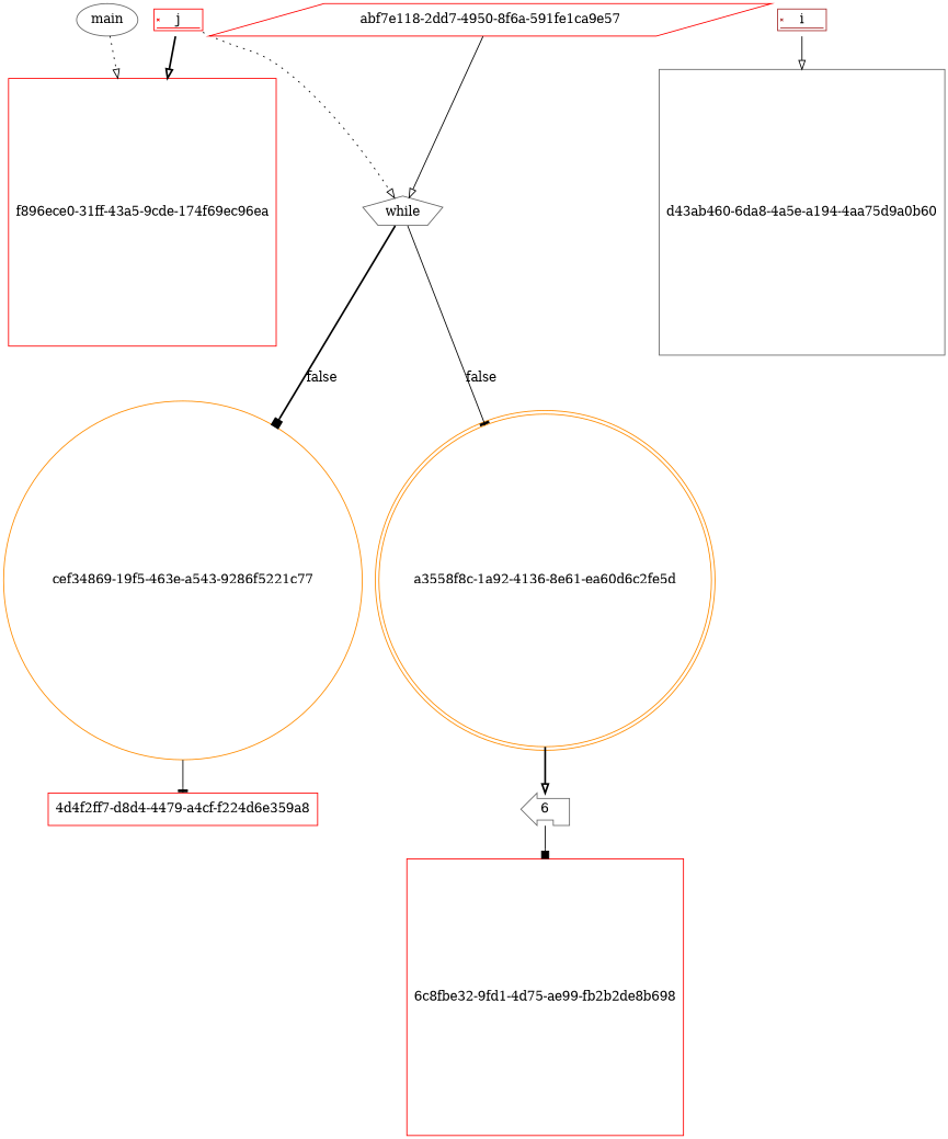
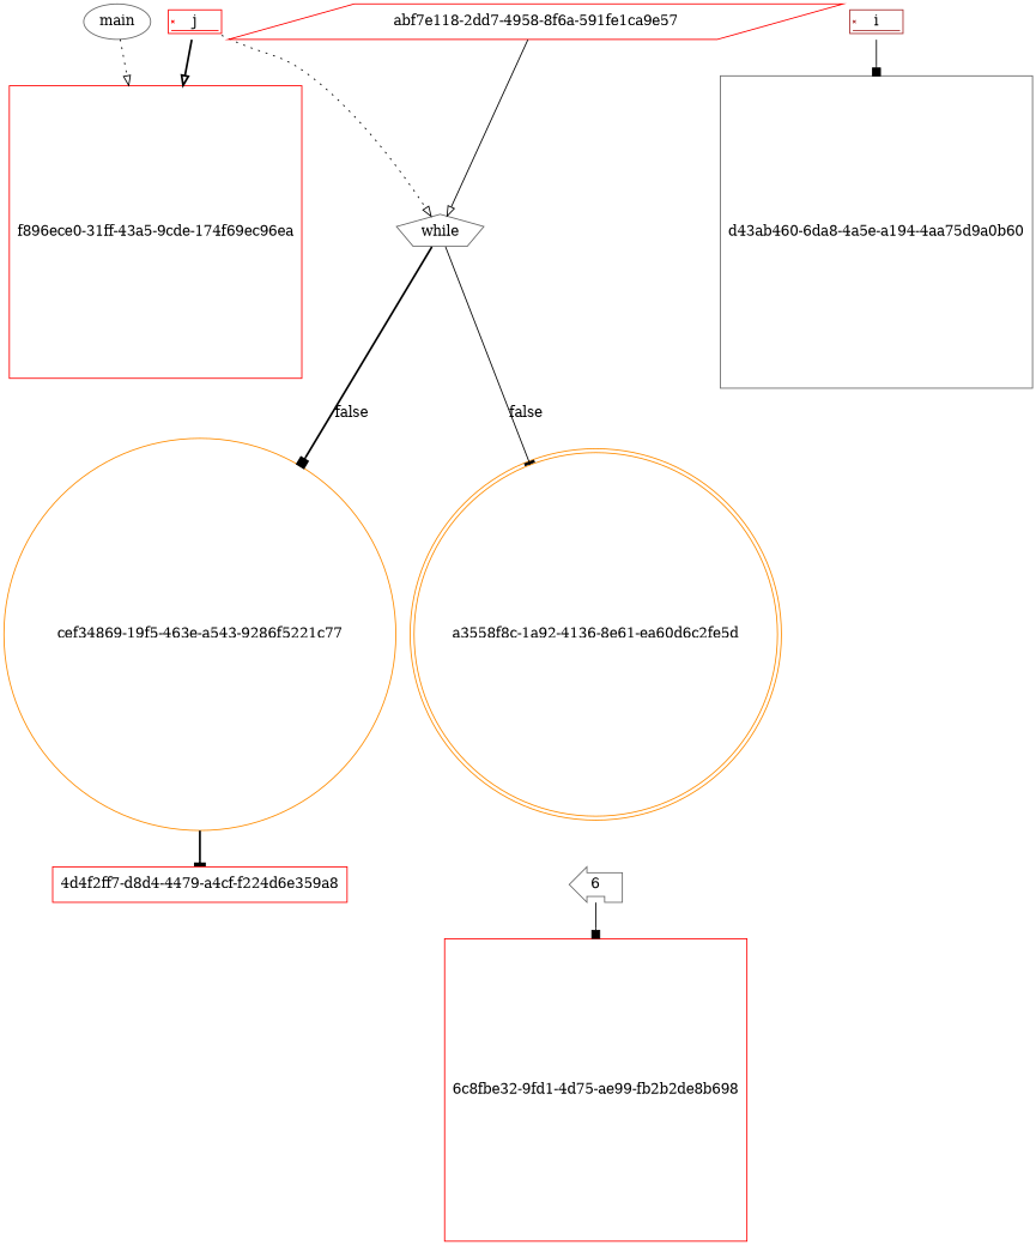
  digraph {
    node [color=red shape=square]
    edge [arrowhead=onormal style=solid]
    n1 [color=gray40 height=0.5 label=main shape=ellipse width=0.82932]
    "f896ece0-31ff-43a5-9cde-174f69ec96ea" [height=0.5 width=0.5]
    n3 [color=brown height=0.5 label=i shape=signature width=0.75]
    "d43ab460-6da8-4a5e-a194-4aa75d9a0b60" [color=gray40 height=0.5 width=0.5]
    n5 [height=0.5 label=j shape=signature width=0.75]
    n6 [color=gray40 height=0.5 label=while shape=pentagon width=1.0778]
    "cef34869-19f5-463e-a543-9286f5221c77" [color=darkorange height=0.5 shape=circle width=0.5]
    "a3558f8c-1a92-4136-8e61-ea60d6c2fe5d" [color=darkorange height=0.61111 shape=doublecircle width=0.61111]
    "4d4f2ff7-d8d4-4479-a4cf-f224d6e359a8" [height=0.5 shape=rect width=0.75]
    n10 [color=gray40 height=0.5 label=6 shape=lpromoter width=0.75]
    "6c8fbe32-9fd1-4d75-ae99-fb2b2de8b698" [height=0.5 width=0.5]
-   "abf7e118-2dd7-4958-8f6a-591fe1ca9e57" [height=0.5 shape=parallelogram width=0.77756 label="abf7e118-2dd7-4950-8f6a-591fe1ca9e57"]
+   "abf7e118-2dd7-4958-8f6a-591fe1ca9e57" [height=0.5 shape=parallelogram width=0.77756]
    n1 -> "f896ece0-31ff-43a5-9cde-174f69ec96ea" [style=dotted]
-   n3 -> "d43ab460-6da8-4a5e-a194-4aa75d9a0b60"
+   n3 -> "d43ab460-6da8-4a5e-a194-4aa75d9a0b60" [arrowhead=box]
    n5 -> "f896ece0-31ff-43a5-9cde-174f69ec96ea" [style=bold]
    n5 -> n6 [style=dotted]
    n6 -> "cef34869-19f5-463e-a543-9286f5221c77" [arrowhead=box label=false style=bold]
    n6 -> "a3558f8c-1a92-4136-8e61-ea60d6c2fe5d" [arrowhead=tee label=false]
-   "cef34869-19f5-463e-a543-9286f5221c77" -> "4d4f2ff7-d8d4-4479-a4cf-f224d6e359a8" [arrowhead=tee]
-   "a3558f8c-1a92-4136-8e61-ea60d6c2fe5d" -> n10 [style=bold]
+   "cef34869-19f5-463e-a543-9286f5221c77" -> "4d4f2ff7-d8d4-4479-a4cf-f224d6e359a8" [arrowhead=tee style=bold]
    n10 -> "6c8fbe32-9fd1-4d75-ae99-fb2b2de8b698" [arrowhead=box]
    "abf7e118-2dd7-4958-8f6a-591fe1ca9e57" -> n6
  }
